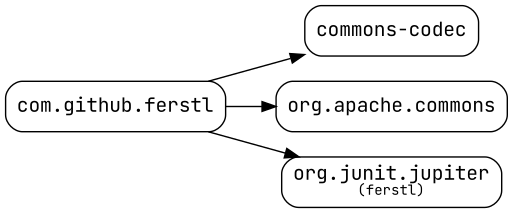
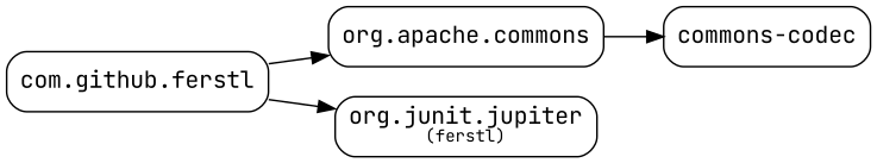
  digraph {
    fontname="JetBrains Mono"
    rankdir=LR
    node [fontname="JetBrains Mono" fontsize=14 shape=box style=rounded]
    edge [fontname="JetBrains Mono" fontsize=10]
    n1 [label=<<font point-size="14">com.github.ferstl</font>>]
    n2 [label=<<font point-size="14">commons-codec</font>>]
    n3 [label=<<font point-size="14">org.apache.commons</font>>]
    n4 [label=<<font point-size="14">org.junit.jupiter</font><font point-size="10"><br/>(ferstl)</font>>]
-   n1 -> n2
+   n3 -> n2
    n1 -> n3
    n1 -> n4
  }
